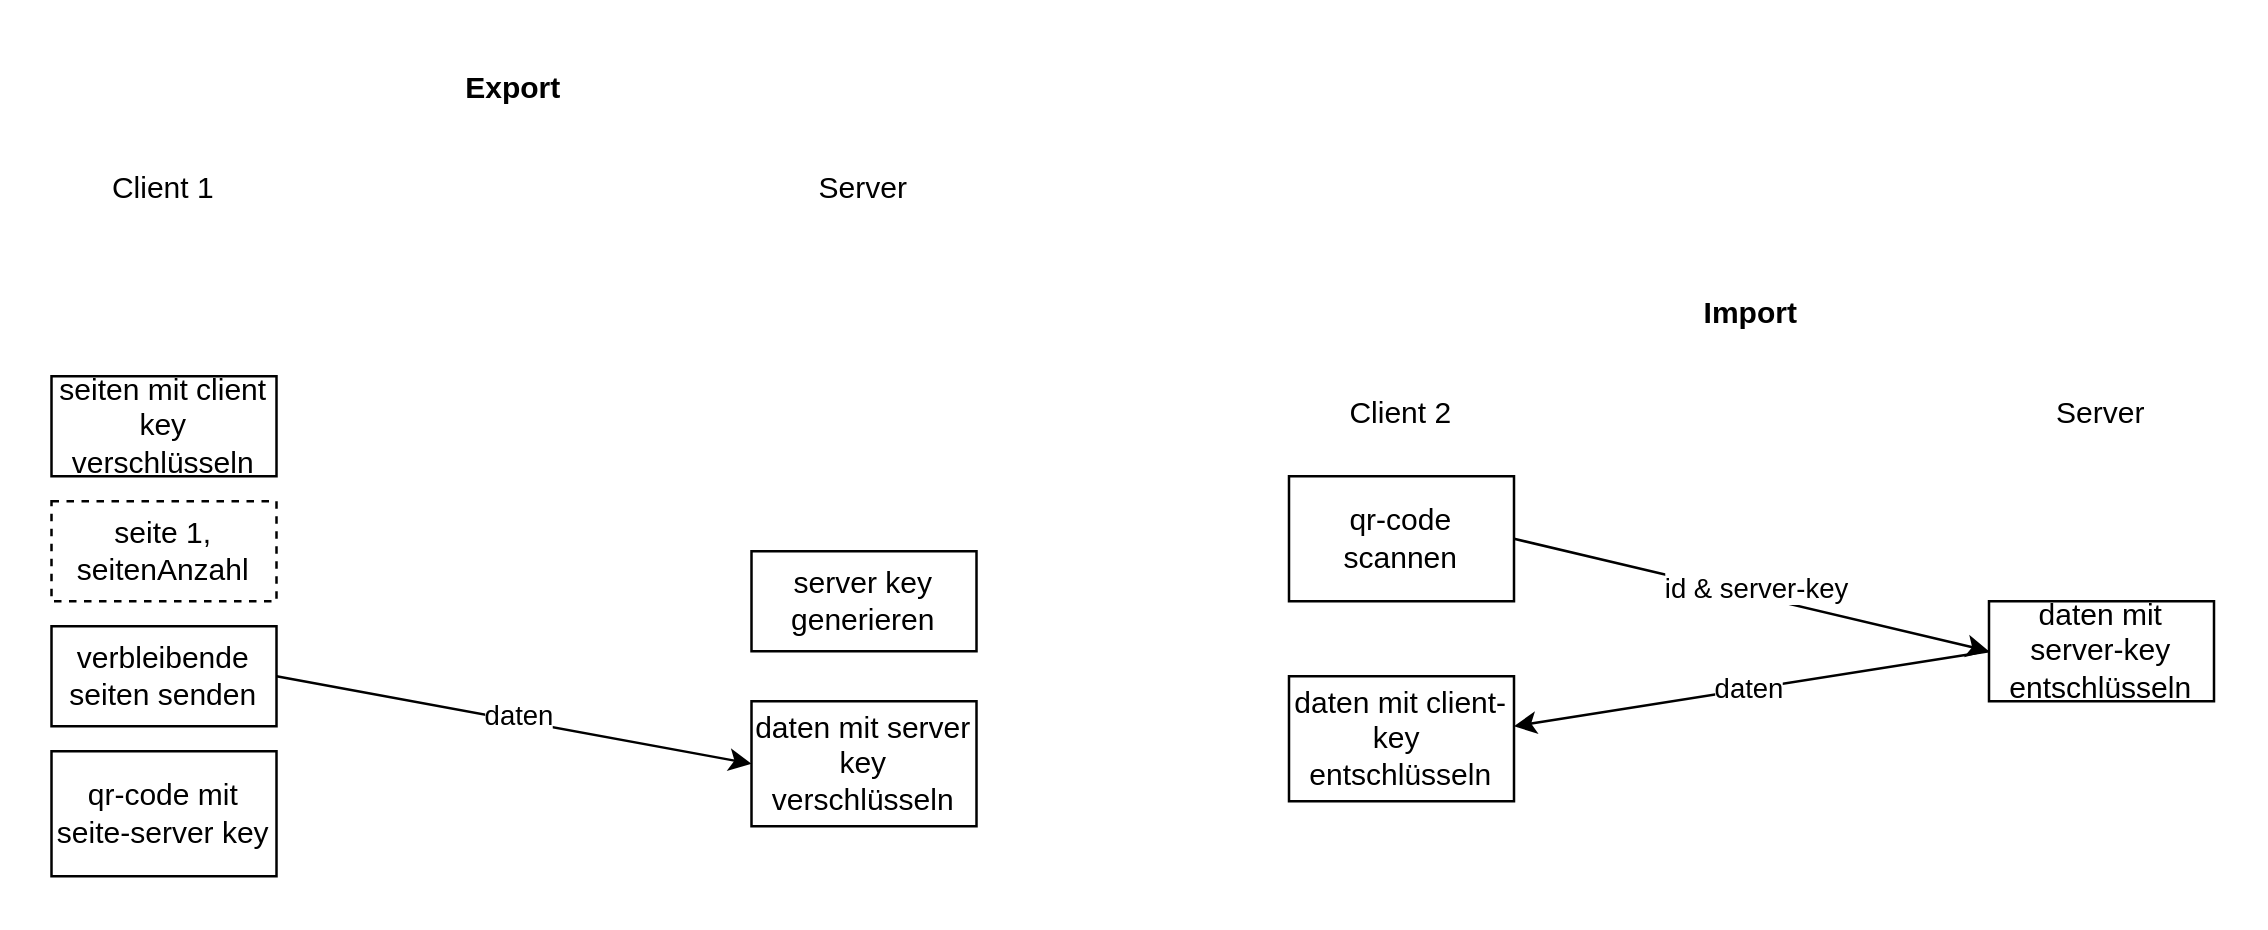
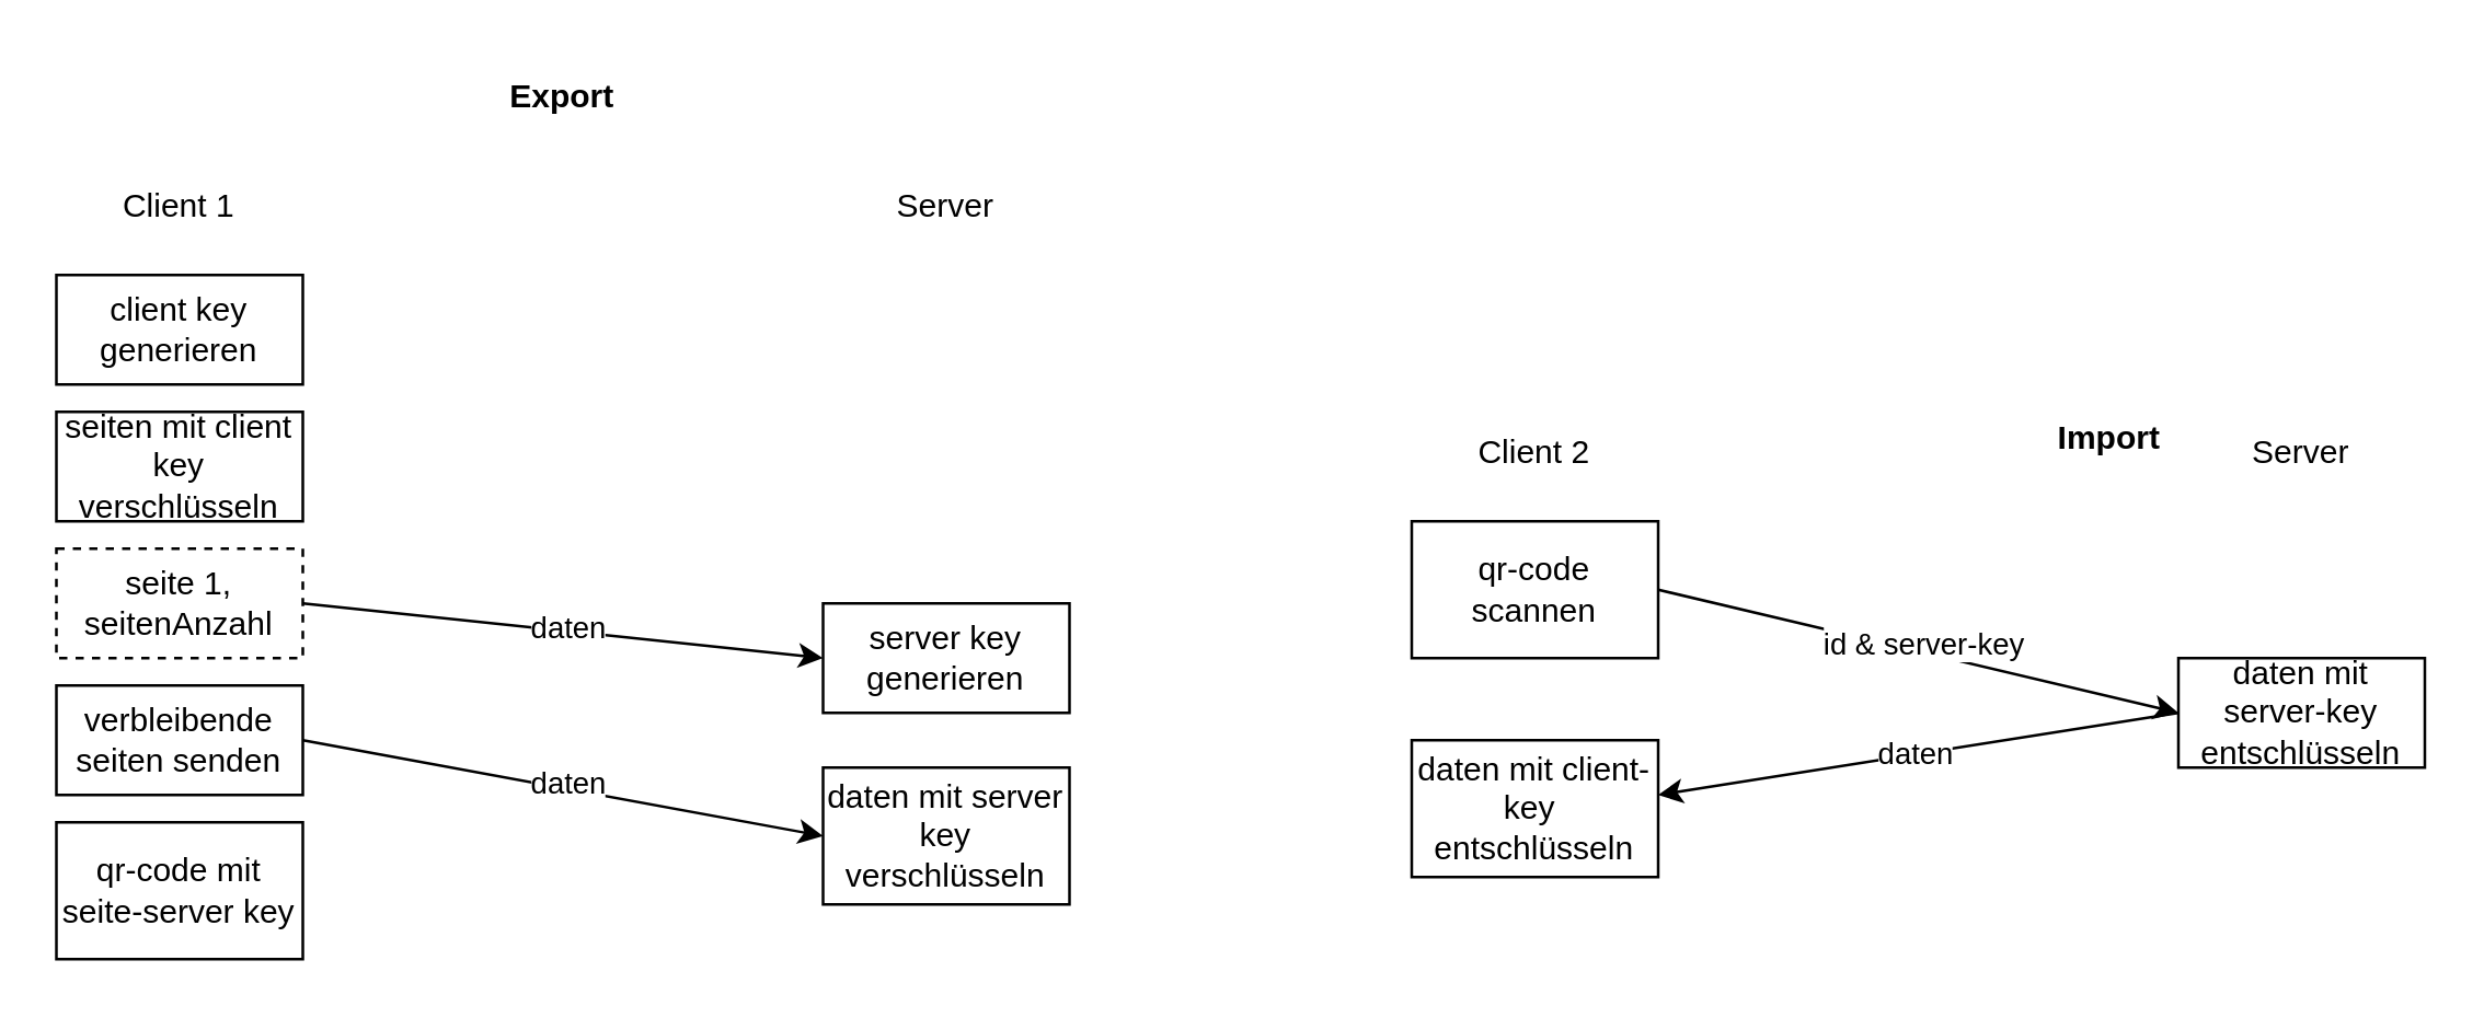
  <mxCell id="0" />
  <mxCell id="1" parent="0" />
  <mxCell id="2" value="Server" style="text;html=1;strokeColor=none;fillColor=none;align=center;verticalAlign=middle;whiteSpace=wrap;rounded=0;" vertex="1" parent="1"><mxGeometry x="315" y="60" width="60" height="30" as="geometry" /></mxCell>
  <mxCell id="3" value="Client 1" style="text;html=1;strokeColor=none;fillColor=none;align=center;verticalAlign=middle;whiteSpace=wrap;rounded=0;" vertex="1" parent="1"><mxGeometry x="35" y="60" width="60" height="30" as="geometry" /></mxCell>
  <mxCell id="4" value="Client 2" style="text;html=1;strokeColor=none;fillColor=none;align=center;verticalAlign=middle;whiteSpace=wrap;rounded=0;" vertex="1" parent="1"><mxGeometry x="530" y="150" width="60" height="30" as="geometry" /></mxCell>
  <mxCell id="5" value="Server" style="text;html=1;strokeColor=none;fillColor=none;align=center;verticalAlign=middle;whiteSpace=wrap;rounded=0;" vertex="1" parent="1"><mxGeometry x="810" y="150" width="60" height="30" as="geometry" /></mxCell>
+ <mxCell id="6" value="client key generieren" style="rounded=0;whiteSpace=wrap;html=1;" vertex="1" parent="1"><mxGeometry x="20" y="100" width="90" height="40" as="geometry" /></mxCell>
  <mxCell id="7" value="daten mit server key verschlüsseln" style="rounded=0;whiteSpace=wrap;html=1;" vertex="1" parent="1"><mxGeometry x="300" y="280" width="90" height="50" as="geometry" /></mxCell>
  <mxCell id="8" value="verbleibende seiten senden" style="rounded=0;whiteSpace=wrap;html=1;" vertex="1" parent="1"><mxGeometry x="20" y="250" width="90" height="40" as="geometry" /></mxCell>
  <mxCell id="9" value="Export" style="text;html=1;strokeColor=none;fillColor=none;align=center;verticalAlign=middle;whiteSpace=wrap;rounded=0;fontStyle=1" vertex="1" parent="1"><mxGeometry x="175" y="20" width="60" height="30" as="geometry" /></mxCell>
- <mxCell id="10" value="Import" style="text;html=1;strokeColor=none;fillColor=none;align=center;verticalAlign=middle;whiteSpace=wrap;rounded=0;fontStyle=1" vertex="1" parent="1"><mxGeometry x="670" y="110" width="60" height="30" as="geometry" /></mxCell>
+ <mxCell id="10" value="Import" style="text;html=1;strokeColor=none;fillColor=none;align=center;verticalAlign=middle;whiteSpace=wrap;rounded=0;fontStyle=1" vertex="1" parent="1"><mxGeometry x="740" y="145" width="60" height="30" as="geometry" /></mxCell>
  <mxCell id="11" value="qr-code scannen" style="rounded=0;whiteSpace=wrap;html=1;" vertex="1" parent="1"><mxGeometry x="515" y="190" width="90" height="50" as="geometry" /></mxCell>
  <mxCell id="12" value="d" style="endArrow=classic;html=1;rounded=0;exitX=1;exitY=0.5;exitDx=0;exitDy=0;entryX=0;entryY=0.5;entryDx=0;entryDy=0;" edge="1" parent="1" source="11" target="14"><mxGeometry width="50" height="50" relative="1" as="geometry"><mxPoint x="620" y="210" as="sourcePoint" /><mxPoint x="790" y="260" as="targetPoint" /></mxGeometry></mxCell>
  <mxCell id="13" value="id &amp;amp; server-key" style="edgeLabel;html=1;align=center;verticalAlign=middle;resizable=0;points=[];" vertex="1" connectable="0" parent="12"><mxGeometry x="-0.075" y="1" relative="1" as="geometry"><mxPoint x="9" as="offset" /></mxGeometry></mxCell>
  <mxCell id="14" value="daten mit server-key entschlüsseln" style="rounded=0;whiteSpace=wrap;html=1;" vertex="1" parent="1"><mxGeometry x="795" y="240" width="90" height="40" as="geometry" /></mxCell>
  <mxCell id="15" value="" style="endArrow=classic;html=1;rounded=0;exitX=0;exitY=0.5;exitDx=0;exitDy=0;entryX=1;entryY=0.5;entryDx=0;entryDy=0;" edge="1" parent="1"><mxGeometry width="50" height="50" relative="1" as="geometry"><mxPoint x="795" y="260" as="sourcePoint" /><mxPoint x="605" y="290" as="targetPoint" /></mxGeometry></mxCell>
  <mxCell id="16" value="daten" style="edgeLabel;html=1;align=center;verticalAlign=middle;resizable=0;points=[];" vertex="1" connectable="0" parent="15"><mxGeometry x="-0.075" y="1" relative="1" as="geometry"><mxPoint x="-9" as="offset" /></mxGeometry></mxCell>
  <mxCell id="17" value="daten mit client-key&amp;nbsp; entschlüsseln" style="rounded=0;whiteSpace=wrap;html=1;" vertex="1" parent="1"><mxGeometry x="515" y="270" width="90" height="50" as="geometry" /></mxCell>
  <mxCell id="18" value="seite 1,&lt;br&gt;seitenAnzahl" style="rounded=0;whiteSpace=wrap;html=1;dashed=1;" vertex="1" parent="1"><mxGeometry x="20" y="200" width="90" height="40" as="geometry" /></mxCell>
+ <mxCell id="19" value="d" style="endArrow=classic;html=1;rounded=0;exitX=1;exitY=0.5;exitDx=0;exitDy=0;entryX=0;entryY=0.5;entryDx=0;entryDy=0;" edge="1" parent="1" source="18" target="21"><mxGeometry width="50" height="50" relative="1" as="geometry"><mxPoint x="110" y="160" as="sourcePoint" /><mxPoint x="285" y="200" as="targetPoint" /></mxGeometry></mxCell>
+ <mxCell id="20" value="daten" style="edgeLabel;html=1;align=center;verticalAlign=middle;resizable=0;points=[];" vertex="1" connectable="0" parent="19"><mxGeometry x="-0.075" y="1" relative="1" as="geometry"><mxPoint x="9" as="offset" /></mxGeometry></mxCell>
  <mxCell id="21" value="server key generieren" style="rounded=0;whiteSpace=wrap;html=1;" vertex="1" parent="1"><mxGeometry x="300" y="220" width="90" height="40" as="geometry" /></mxCell>
  <mxCell id="22" value="seiten mit client key verschlüsseln" style="rounded=0;whiteSpace=wrap;html=1;" vertex="1" parent="1"><mxGeometry x="20" y="150" width="90" height="40" as="geometry" /></mxCell>
  <mxCell id="23" value="qr-code mit seite-server key" style="rounded=0;whiteSpace=wrap;html=1;" vertex="1" parent="1"><mxGeometry x="20" y="300" width="90" height="50" as="geometry" /></mxCell>
  <mxCell id="24" value="d" style="endArrow=classic;html=1;rounded=0;exitX=1;exitY=0.5;exitDx=0;exitDy=0;entryX=0;entryY=0.5;entryDx=0;entryDy=0;" edge="1" parent="1" target="7"><mxGeometry width="50" height="50" relative="1" as="geometry"><mxPoint x="110" y="270" as="sourcePoint" /><mxPoint x="300" y="290" as="targetPoint" /></mxGeometry></mxCell>
  <mxCell id="25" value="daten" style="edgeLabel;html=1;align=center;verticalAlign=middle;resizable=0;points=[];" vertex="1" connectable="0" parent="24"><mxGeometry x="-0.075" y="1" relative="1" as="geometry"><mxPoint x="9" as="offset" /></mxGeometry></mxCell>
